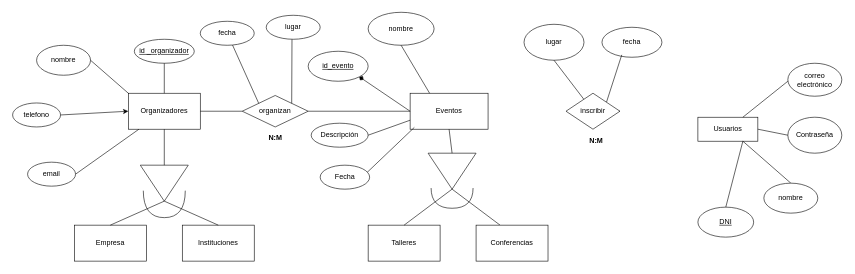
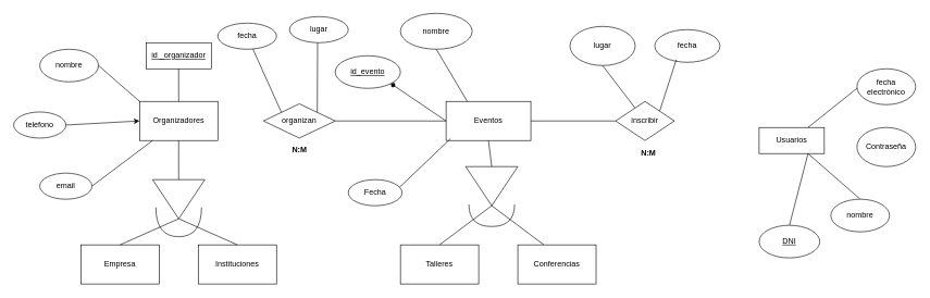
  <mxCell id="0" />
  <mxCell id="1" parent="0" />
  <mxCell id="2" value="Eventos" style="rounded=0;whiteSpace=wrap;html=1;" parent="1" vertex="1"><mxGeometry x="683" y="155" width="130" height="60" as="geometry" /></mxCell>
  <mxCell id="3" value="" style="triangle;whiteSpace=wrap;html=1;rotation=90;" parent="1" vertex="1"><mxGeometry x="723" y="245" width="60" height="80" as="geometry" /></mxCell>
  <mxCell id="4" value="" style="endArrow=none;html=1;rounded=0;entryX=0.5;entryY=1;entryDx=0;entryDy=0;exitX=0;exitY=0.5;exitDx=0;exitDy=0;" parent="1" source="3" target="2" edge="1"><mxGeometry width="50" height="50" relative="1" as="geometry"><mxPoint x="863" y="475" as="sourcePoint" /><mxPoint x="913" y="425" as="targetPoint" /></mxGeometry></mxCell>
  <mxCell id="5" value="" style="endArrow=none;html=1;rounded=0;" parent="1" edge="1"><mxGeometry width="50" height="50" relative="1" as="geometry"><mxPoint x="753" y="315" as="sourcePoint" /><mxPoint x="833" y="375" as="targetPoint" /><Array as="points"><mxPoint x="753" y="315" /></Array></mxGeometry></mxCell>
  <mxCell id="6" value="Talleres" style="rounded=0;whiteSpace=wrap;html=1;" parent="1" vertex="1"><mxGeometry x="613" y="375" width="120" height="60" as="geometry" /></mxCell>
  <mxCell id="7" value="Conferencias" style="rounded=0;whiteSpace=wrap;html=1;" parent="1" vertex="1"><mxGeometry x="793" y="375" width="120" height="60" as="geometry" /></mxCell>
  <mxCell id="8" value="fecha" style="ellipse;whiteSpace=wrap;html=1;" parent="1" vertex="1"><mxGeometry x="1003" y="45" width="100" height="50" as="geometry" /></mxCell>
  <mxCell id="9" value="nombre" style="ellipse;whiteSpace=wrap;html=1;" parent="1" vertex="1"><mxGeometry x="613" y="20" width="110" height="55" as="geometry" /></mxCell>
  <mxCell id="10" value="&lt;u&gt;id_evento&lt;/u&gt;" style="ellipse;whiteSpace=wrap;html=1;" parent="1" vertex="1"><mxGeometry x="513" y="85" width="100" height="50" as="geometry" /></mxCell>
  <mxCell id="11" value="lugar" style="ellipse;whiteSpace=wrap;html=1;" parent="1" vertex="1"><mxGeometry x="873" y="40" width="100" height="60" as="geometry" /></mxCell>
  <mxCell id="12" value="" style="endArrow=none;html=1;rounded=0;entryX=0.5;entryY=1;entryDx=0;entryDy=0;" parent="1" source="21" target="11" edge="1"><mxGeometry width="50" height="50" relative="1" as="geometry"><mxPoint x="820" y="115" as="sourcePoint" /><mxPoint x="913" y="125" as="targetPoint" /></mxGeometry></mxCell>
  <mxCell id="13" value="" style="endArrow=none;html=1;rounded=0;entryX=0.33;entryY=0.92;entryDx=0;entryDy=0;entryPerimeter=0;exitX=1;exitY=0;exitDx=0;exitDy=0;" parent="1" source="21" target="8" edge="1"><mxGeometry width="50" height="50" relative="1" as="geometry"><mxPoint x="863" y="145" as="sourcePoint" /><mxPoint x="913" y="125" as="targetPoint" /></mxGeometry></mxCell>
  <mxCell id="14" value="" style="endArrow=none;html=1;rounded=0;exitX=0.25;exitY=0;exitDx=0;exitDy=0;entryX=0.5;entryY=1;entryDx=0;entryDy=0;" parent="1" source="2" target="9" edge="1"><mxGeometry width="50" height="50" relative="1" as="geometry"><mxPoint x="863" y="175" as="sourcePoint" /><mxPoint x="913" y="125" as="targetPoint" /></mxGeometry></mxCell>
  <mxCell id="15" value="" style="endArrow=diamond;html=1;rounded=0;exitX=0;exitY=0.5;exitDx=0;exitDy=0;entryX=1;entryY=1;entryDx=0;entryDy=0;" parent="1" source="2" target="10" edge="1"><mxGeometry width="50" height="50" relative="1" as="geometry"><mxPoint x="863" y="175" as="sourcePoint" /><mxPoint x="913" y="125" as="targetPoint" /></mxGeometry></mxCell>
- <mxCell id="16" value="Descripción" style="ellipse;whiteSpace=wrap;html=1;" parent="1" vertex="1"><mxGeometry x="518" y="205" width="95" height="40" as="geometry" /></mxCell>
- <mxCell id="17" value="" style="endArrow=none;html=1;rounded=0;exitX=1;exitY=0.5;exitDx=0;exitDy=0;entryX=0;entryY=0.75;entryDx=0;entryDy=0;" parent="1" source="16" target="2" edge="1"><mxGeometry width="50" height="50" relative="1" as="geometry"><mxPoint x="863" y="175" as="sourcePoint" /><mxPoint x="913" y="125" as="targetPoint" /></mxGeometry></mxCell>
  <mxCell id="18" value="" style="endArrow=none;html=1;rounded=0;exitX=1;exitY=0.5;exitDx=0;exitDy=0;" parent="1" source="21" edge="1"><mxGeometry width="50" height="50" relative="1" as="geometry"><mxPoint x="863" y="375" as="sourcePoint" /><mxPoint x="993" y="185" as="targetPoint" /></mxGeometry></mxCell>
  <mxCell id="19" value="Usuarios" style="whiteSpace=wrap;html=1;" parent="1" vertex="1"><mxGeometry x="1163" y="195" width="100" height="40" as="geometry" /></mxCell>
+ <mxCell id="20" value="" style="endArrow=none;html=1;rounded=0;exitX=1;exitY=0.5;exitDx=0;exitDy=0;" parent="1" source="2" target="21" edge="1"><mxGeometry width="50" height="50" relative="1" as="geometry"><mxPoint x="813" y="185" as="sourcePoint" /><mxPoint x="993" y="185" as="targetPoint" /></mxGeometry></mxCell>
  <mxCell id="21" value="inscribir" style="rhombus;whiteSpace=wrap;html=1;" parent="1" vertex="1"><mxGeometry x="943" y="155" width="90" height="60" as="geometry" /></mxCell>
  <mxCell id="22" value="" style="endArrow=none;html=1;rounded=0;entryX=0.75;entryY=0;entryDx=0;entryDy=0;" parent="1" target="19" edge="1"><mxGeometry width="50" height="50" relative="1" as="geometry"><mxPoint x="1313" y="135" as="sourcePoint" /><mxPoint x="913" y="325" as="targetPoint" /></mxGeometry></mxCell>
  <mxCell id="23" value="" style="endArrow=none;html=1;rounded=0;entryX=0.75;entryY=1;entryDx=0;entryDy=0;exitX=0.5;exitY=0;exitDx=0;exitDy=0;" parent="1" source="24" target="19" edge="1"><mxGeometry width="50" height="50" relative="1" as="geometry"><mxPoint x="1238" y="305" as="sourcePoint" /><mxPoint x="913" y="325" as="targetPoint" /></mxGeometry></mxCell>
  <mxCell id="24" value="nombre" style="ellipse;whiteSpace=wrap;html=1;" parent="1" vertex="1"><mxGeometry x="1273" y="305" width="90" height="50" as="geometry" /></mxCell>
- <mxCell id="25" value="correo electrónico" style="ellipse;whiteSpace=wrap;html=1;" parent="1" vertex="1"><mxGeometry x="1313" y="105" width="90" height="55" as="geometry" /></mxCell>
+ <mxCell id="25" value="fecha electrónico" style="ellipse;whiteSpace=wrap;html=1;" parent="1" vertex="1"><mxGeometry x="1313" y="105" width="90" height="55" as="geometry" /></mxCell>
  <mxCell id="26" value="Contraseña" style="ellipse;whiteSpace=wrap;html=1;" parent="1" vertex="1"><mxGeometry x="1313" y="195" width="90" height="60" as="geometry" /></mxCell>
- <mxCell id="27" value="" style="endArrow=none;html=1;rounded=0;entryX=0;entryY=0.5;entryDx=0;entryDy=0;exitX=1;exitY=0.5;exitDx=0;exitDy=0;" parent="1" source="19" target="26" edge="1"><mxGeometry width="50" height="50" relative="1" as="geometry"><mxPoint x="863" y="375" as="sourcePoint" /><mxPoint x="913" y="325" as="targetPoint" /></mxGeometry></mxCell>
  <mxCell id="28" value="" style="endArrow=none;html=1;rounded=0;entryX=0;entryY=0.5;entryDx=0;entryDy=0;" parent="1" target="2" edge="1"><mxGeometry width="50" height="50" relative="1" as="geometry"><mxPoint x="513" y="185" as="sourcePoint" /><mxPoint x="913" y="325" as="targetPoint" /></mxGeometry></mxCell>
  <mxCell id="29" value="Organizadores" style="rounded=0;whiteSpace=wrap;html=1;" parent="1" vertex="1"><mxGeometry x="213" y="155" width="120" height="60" as="geometry" /></mxCell>
  <mxCell id="30" value="organizan" style="rhombus;whiteSpace=wrap;html=1;" parent="1" vertex="1"><mxGeometry x="403" y="158.75" width="110" height="52.5" as="geometry" /></mxCell>
- <mxCell id="31" value="" style="endArrow=none;html=1;rounded=0;entryX=0;entryY=0.5;entryDx=0;entryDy=0;exitX=1;exitY=0.5;exitDx=0;exitDy=0;" parent="1" source="29" target="30" edge="1"><mxGeometry width="50" height="50" relative="1" as="geometry"><mxPoint x="863" y="375" as="sourcePoint" /><mxPoint x="913" y="325" as="targetPoint" /></mxGeometry></mxCell>
  <mxCell id="32" value="" style="triangle;whiteSpace=wrap;html=1;rotation=90;" parent="1" vertex="1"><mxGeometry x="243" y="265" width="60" height="80" as="geometry" /></mxCell>
  <mxCell id="33" value="" style="endArrow=none;html=1;rounded=0;entryX=0.5;entryY=1;entryDx=0;entryDy=0;exitX=0;exitY=0.5;exitDx=0;exitDy=0;" parent="1" source="32" target="29" edge="1"><mxGeometry width="50" height="50" relative="1" as="geometry"><mxPoint x="863" y="375" as="sourcePoint" /><mxPoint x="913" y="325" as="targetPoint" /></mxGeometry></mxCell>
  <mxCell id="34" value="Empresa" style="rounded=0;whiteSpace=wrap;html=1;" parent="1" vertex="1"><mxGeometry x="123" y="375" width="120" height="60" as="geometry" /></mxCell>
  <mxCell id="35" value="Instituciones" style="rounded=0;whiteSpace=wrap;html=1;" parent="1" vertex="1"><mxGeometry x="303" y="375" width="120" height="60" as="geometry" /></mxCell>
  <mxCell id="36" value="" style="endArrow=none;html=1;rounded=0;entryX=1;entryY=0.5;entryDx=0;entryDy=0;exitX=0.5;exitY=0;exitDx=0;exitDy=0;" parent="1" source="35" target="32" edge="1"><mxGeometry width="50" height="50" relative="1" as="geometry"><mxPoint x="313" y="375" as="sourcePoint" /><mxPoint x="363" y="325" as="targetPoint" /></mxGeometry></mxCell>
  <mxCell id="37" value="" style="endArrow=none;html=1;rounded=0;exitX=0.5;exitY=0;exitDx=0;exitDy=0;" parent="1" source="34" edge="1"><mxGeometry width="50" height="50" relative="1" as="geometry"><mxPoint x="313" y="375" as="sourcePoint" /><mxPoint x="273" y="335" as="targetPoint" /></mxGeometry></mxCell>
  <mxCell id="38" value="nombre" style="ellipse;whiteSpace=wrap;html=1;" parent="1" vertex="1"><mxGeometry x="60" y="75" width="90" height="50" as="geometry" /></mxCell>
  <mxCell id="39" value="" style="endArrow=classic;html=1;rounded=0;entryX=0;entryY=0.5;entryDx=0;entryDy=0;exitX=1;exitY=0.5;exitDx=0;exitDy=0;" parent="1" source="40" target="29" edge="1"><mxGeometry width="50" height="50" relative="1" as="geometry"><mxPoint x="97.02" y="119.5" as="sourcePoint" /><mxPoint x="138.976" y="80.5" as="targetPoint" /></mxGeometry></mxCell>
  <mxCell id="40" value="telefono" style="ellipse;whiteSpace=wrap;html=1;" parent="1" vertex="1"><mxGeometry x="20" y="171.25" width="80" height="40" as="geometry" /></mxCell>
  <mxCell id="41" value="" style="endArrow=none;html=1;rounded=0;exitX=1;exitY=0.5;exitDx=0;exitDy=0;" parent="1" source="42" target="29" edge="1"><mxGeometry width="50" height="50" relative="1" as="geometry"><mxPoint x="123" y="565" as="sourcePoint" /><mxPoint x="135.451" y="227.728" as="targetPoint" /></mxGeometry></mxCell>
- <mxCell id="42" value="email" style="ellipse;whiteSpace=wrap;html=1;" parent="1" vertex="1"><mxGeometry x="45" y="270" width="80" height="40" as="geometry" /></mxCell>
+ <mxCell id="42" value="email" style="ellipse;whiteSpace=wrap;html=1;" parent="1" vertex="1"><mxGeometry x="60" y="265" width="80" height="40" as="geometry" /></mxCell>
  <mxCell id="43" value="" style="endArrow=none;html=1;rounded=0;entryX=1;entryY=0.5;entryDx=0;entryDy=0;exitX=0;exitY=0;exitDx=0;exitDy=0;" parent="1" source="29" target="38" edge="1"><mxGeometry width="50" height="50" relative="1" as="geometry"><mxPoint x="193" y="135" as="sourcePoint" /><mxPoint x="363" y="325" as="targetPoint" /></mxGeometry></mxCell>
- <mxCell id="44" value="&lt;u&gt;id _organizador&lt;/u&gt;" style="ellipse;whiteSpace=wrap;html=1;" parent="1" vertex="1"><mxGeometry x="223" width="100" height="40" as="geometry" y="65" /></mxCell>
+ <mxCell id="44" value="&lt;u&gt;id _organizador&lt;/u&gt;" style="whiteSpace=wrap;html=1;rounded=0;" parent="1" vertex="1"><mxGeometry x="223" width="100" height="40" as="geometry" y="65" /></mxCell>
  <mxCell id="45" value="" style="endArrow=none;html=1;rounded=0;entryX=0.5;entryY=1;entryDx=0;entryDy=0;exitX=0.5;exitY=0;exitDx=0;exitDy=0;" parent="1" source="29" target="44" edge="1"><mxGeometry width="50" height="50" relative="1" as="geometry"><mxPoint x="513" y="375" as="sourcePoint" /><mxPoint x="563" y="325" as="targetPoint" /></mxGeometry></mxCell>
  <mxCell id="46" value="" style="endArrow=none;html=1;rounded=0;entryX=1;entryY=0.5;entryDx=0;entryDy=0;exitX=0.5;exitY=0;exitDx=0;exitDy=0;" parent="1" source="6" target="3" edge="1"><mxGeometry width="50" height="50" relative="1" as="geometry"><mxPoint x="603" y="357.98" as="sourcePoint" /><mxPoint x="660.035" y="324.995" as="targetPoint" /><Array as="points" /></mxGeometry></mxCell>
  <mxCell id="47" value="" style="shape=requiredInterface;html=1;verticalLabelPosition=bottom;sketch=0;rotation=90;" parent="1" vertex="1"><mxGeometry x="736.13" y="295" width="33.75" height="70" as="geometry" /></mxCell>
  <mxCell id="48" value="" style="shape=requiredInterface;html=1;verticalLabelPosition=bottom;sketch=0;rotation=90;" parent="1" vertex="1"><mxGeometry x="250.5" y="305" width="45" height="70" as="geometry" /></mxCell>
  <mxCell id="49" value="&lt;u&gt;DNI&lt;/u&gt;" style="ellipse;whiteSpace=wrap;html=1;" parent="1" vertex="1"><mxGeometry x="1163" y="345" width="93" height="50" as="geometry" /></mxCell>
  <mxCell id="50" value="" style="endArrow=none;html=1;rounded=0;entryX=0.75;entryY=1;entryDx=0;entryDy=0;exitX=0.5;exitY=0;exitDx=0;exitDy=0;" parent="1" source="49" target="19" edge="1"><mxGeometry width="50" height="50" relative="1" as="geometry"><mxPoint x="1083" y="155" as="sourcePoint" /><mxPoint x="1133" y="105" as="targetPoint" /></mxGeometry></mxCell>
  <mxCell id="51" value="" style="endArrow=none;html=1;rounded=0;entryX=0.054;entryY=0.95;entryDx=0;entryDy=0;entryPerimeter=0;" parent="1" target="2" edge="1"><mxGeometry width="50" height="50" relative="1" as="geometry"><mxPoint x="603" y="295" as="sourcePoint" /><mxPoint x="703" y="305" as="targetPoint" /></mxGeometry></mxCell>
  <mxCell id="52" value="Fecha" style="ellipse;whiteSpace=wrap;html=1;" parent="1" vertex="1"><mxGeometry x="533" y="275" width="82.5" height="40" as="geometry" /></mxCell>
  <mxCell id="53" value="&lt;font style=&quot;font-size: 12px;&quot;&gt;N:M&lt;/font&gt;" style="text;strokeColor=none;fillColor=none;html=1;fontSize=24;fontStyle=1;verticalAlign=middle;align=center;" vertex="1" parent="1"><mxGeometry x="943" y="211.25" width="100" height="40" as="geometry" /></mxCell>
  <mxCell id="54" value="&lt;font style=&quot;font-size: 12px;&quot;&gt;N:M&lt;/font&gt;" style="text;strokeColor=none;fillColor=none;html=1;fontSize=24;fontStyle=1;verticalAlign=middle;align=center;" vertex="1" parent="1"><mxGeometry x="408" y="205" width="100" height="40" as="geometry" /></mxCell>
  <mxCell id="55" value="" style="endArrow=none;html=1;rounded=0;entryX=1;entryY=0;entryDx=0;entryDy=0;" edge="1" parent="1" target="30"><mxGeometry width="50" height="50" relative="1" as="geometry"><mxPoint x="486" as="sourcePoint" y="65" /><mxPoint x="573" y="205" as="targetPoint" /></mxGeometry></mxCell>
  <mxCell id="56" value="" style="endArrow=none;html=1;rounded=0;exitX=0;exitY=0;exitDx=0;exitDy=0;" edge="1" parent="1" source="30" target="57"><mxGeometry width="50" height="50" relative="1" as="geometry"><mxPoint x="523" y="255" as="sourcePoint" /><mxPoint x="393" as="targetPoint" y="65" /></mxGeometry></mxCell>
  <mxCell id="57" value="fecha" style="ellipse;whiteSpace=wrap;html=1;" vertex="1" parent="1"><mxGeometry x="333" y="35" width="90" height="40" as="geometry" /></mxCell>
  <mxCell id="58" value="lugar" style="ellipse;whiteSpace=wrap;html=1;" vertex="1" parent="1"><mxGeometry x="443" y="25" width="90" height="40" as="geometry" /></mxCell>
